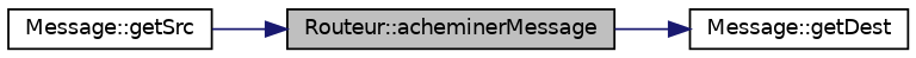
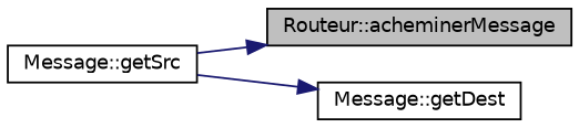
  digraph {
    rankdir=LR
    node [color=black fontname=Helvetica fontsize=10 shape=record]
    edge [color=midnightblue fontname=Helvetica fontsize=10 labelfontname=Helvetica labelfontsize=10 style=solid]
    n1 [fillcolor=grey75 fontcolor=black height=0.2 label="Routeur::acheminerMessage" style=filled width=0.4]
    n2 [height=0.2 label="Message::getDest" width=0.4]
    n3 [height=0.2 label="Message::getSrc" width=0.4]
-   n1 -> n2
+   n3 -> n2
    n3 -> n1
  }
